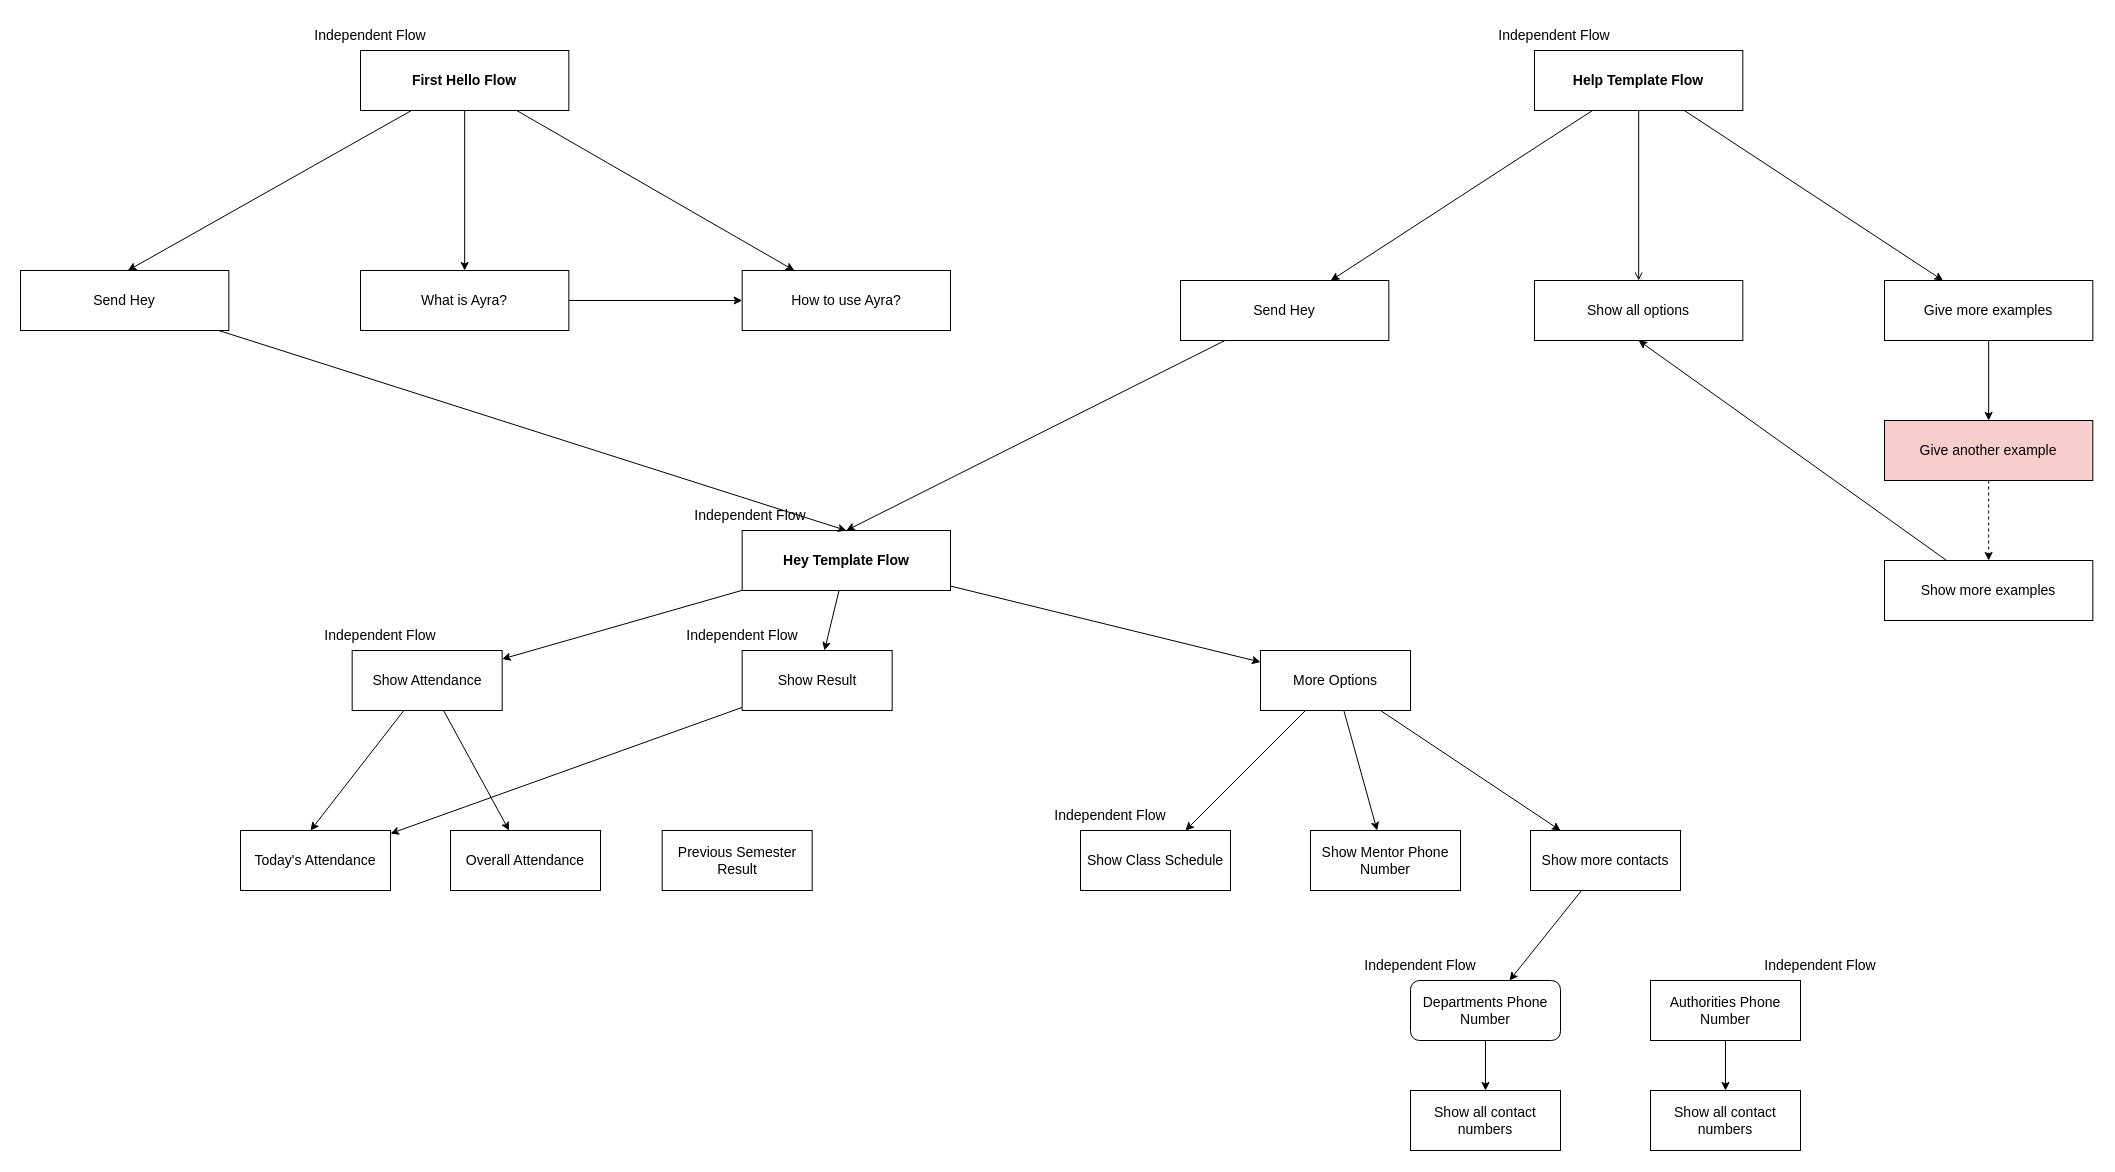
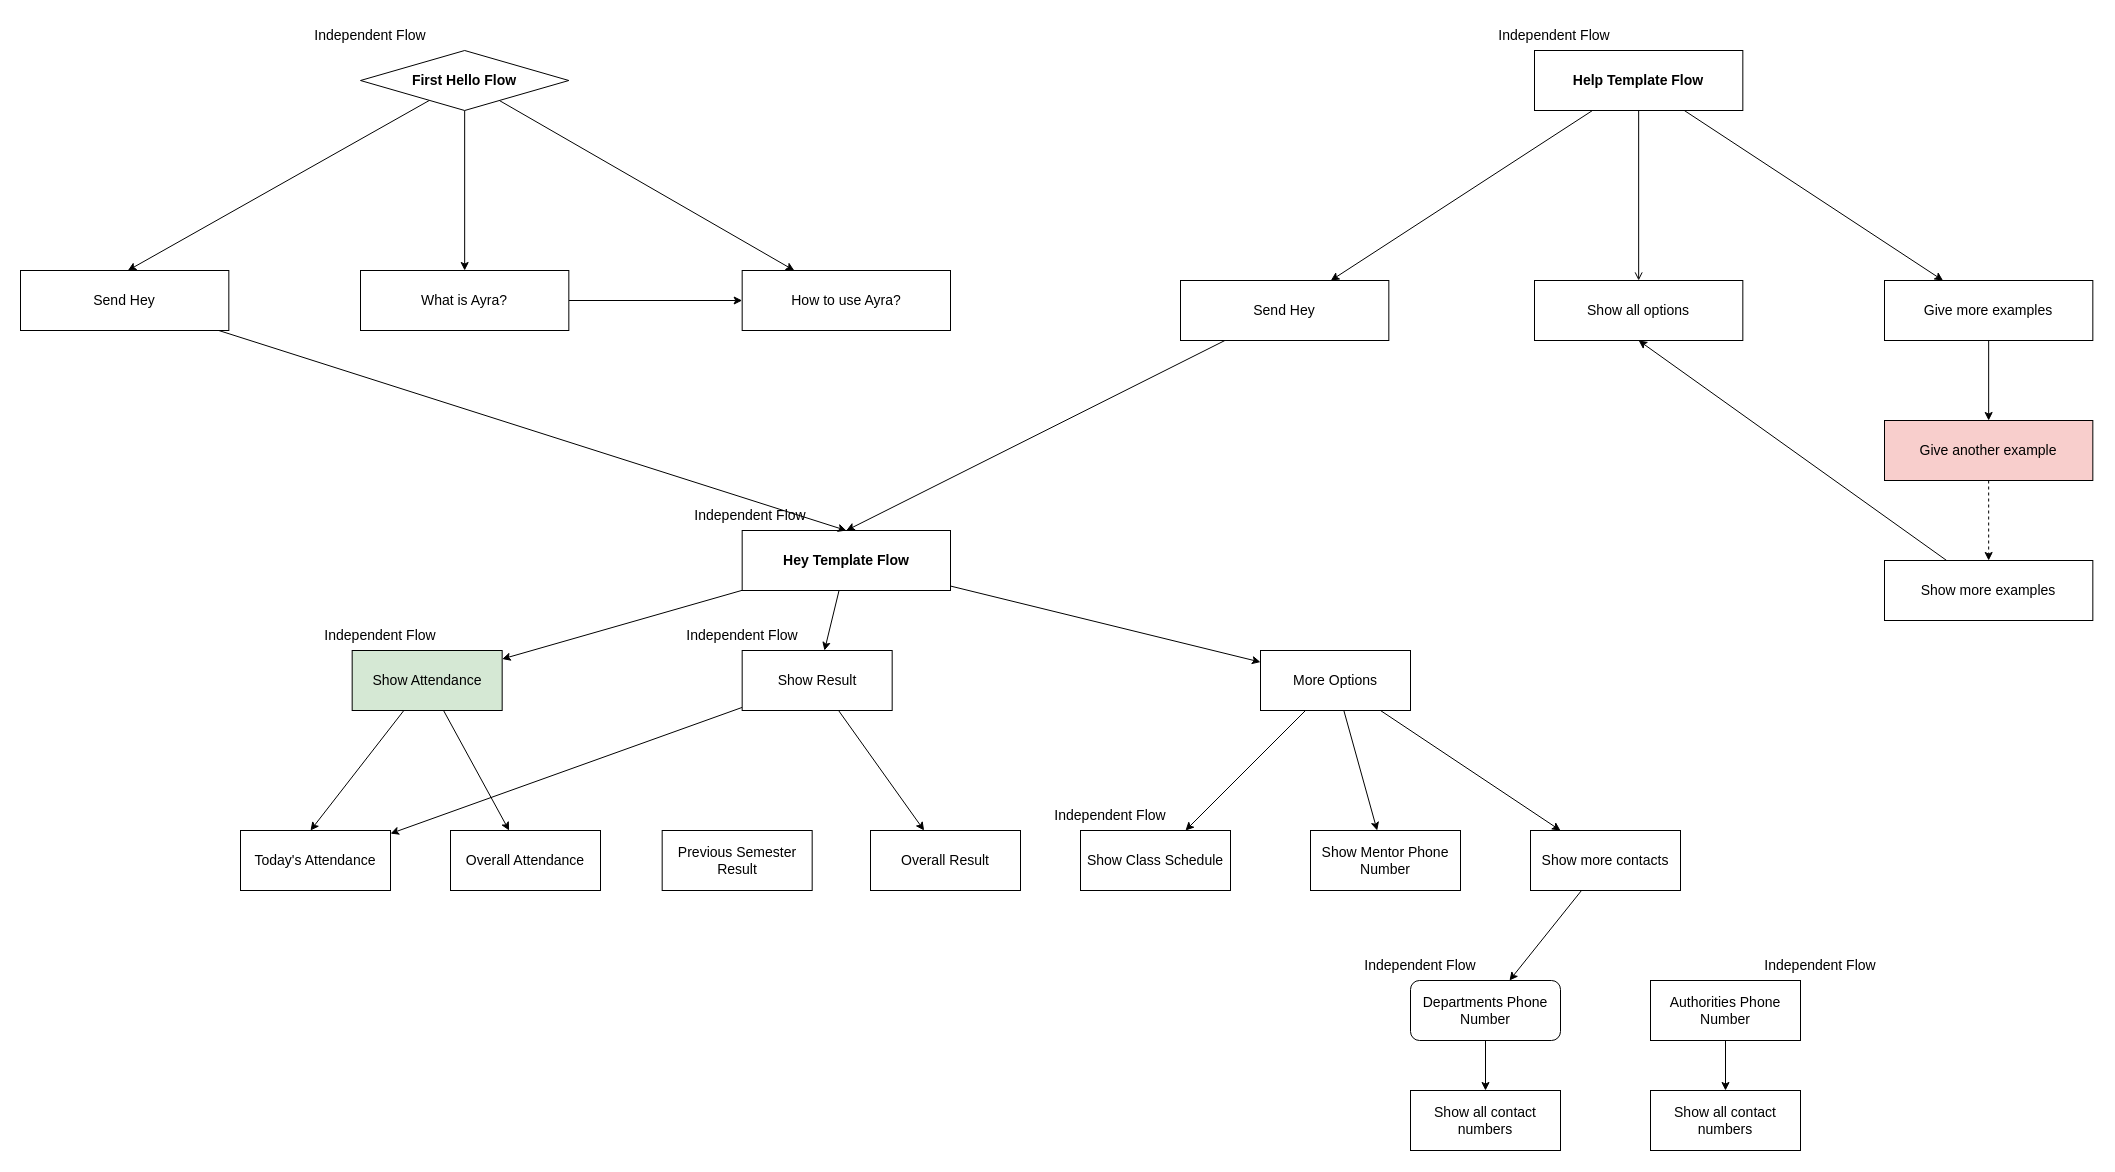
  <mxCell id="0" />
  <mxCell id="1" parent="0" />
  <mxCell id="2" value="" style="edgeStyle=none;html=1;fontSize=14;" parent="1" source="5" target="8" edge="1"><mxGeometry relative="1" as="geometry" /></mxCell>
  <mxCell id="3" value="" style="edgeStyle=none;html=1;fontSize=14;" parent="1" source="5" target="11" edge="1"><mxGeometry relative="1" as="geometry" /></mxCell>
  <mxCell id="4" value="" style="edgeStyle=none;html=1;fontSize=14;" parent="1" source="5" target="15" edge="1"><mxGeometry relative="1" as="geometry" /></mxCell>
  <mxCell id="5" value="&lt;font style=&quot;font-size: 14px;&quot;&gt;&lt;b style=&quot;font-size: 14px;&quot;&gt;Hey Template Flow&lt;/b&gt;&lt;/font&gt;" style="rounded=0;whiteSpace=wrap;html=1;fontSize=14;" parent="1" vertex="1"><mxGeometry x="741.67" y="530" width="208.33" height="60" as="geometry" /></mxCell>
  <mxCell id="6" value="" style="edgeStyle=none;html=1;fontSize=14;" parent="1" source="8" edge="1"><mxGeometry relative="1" as="geometry"><mxPoint x="310.003" y="830" as="targetPoint" /></mxGeometry></mxCell>
  <mxCell id="7" value="" style="edgeStyle=none;html=1;fontSize=14;" parent="1" source="8" target="17" edge="1"><mxGeometry relative="1" as="geometry" /></mxCell>
- <mxCell id="8" value="&lt;font style=&quot;font-size: 14px;&quot;&gt;Show Attendance&lt;/font&gt;" style="rounded=0;whiteSpace=wrap;html=1;fontSize=14;" parent="1" vertex="1"><mxGeometry x="351.67" y="650" width="150" height="60" as="geometry" /></mxCell>
+ <mxCell id="8" value="&lt;font style=&quot;font-size: 14px;&quot;&gt;Show Attendance&lt;/font&gt;" style="rounded=0;whiteSpace=wrap;html=1;fontSize=14;fillColor=#d5e8d4;" parent="1" vertex="1"><mxGeometry x="351.67" y="650" width="150" height="60" as="geometry" /></mxCell>
  <mxCell id="9" value="" style="edgeStyle=none;html=1;fontSize=14;" parent="1" source="11" target="16" edge="1"><mxGeometry relative="1" as="geometry" /></mxCell>
+ <mxCell id="10" value="" style="edgeStyle=none;html=1;fontSize=14;" parent="1" source="11" target="19" edge="1"><mxGeometry relative="1" as="geometry" /></mxCell>
  <mxCell id="11" value="&lt;font style=&quot;font-size: 14px;&quot;&gt;Show Result&lt;/font&gt;" style="rounded=0;whiteSpace=wrap;html=1;fontSize=14;" parent="1" vertex="1"><mxGeometry x="741.67" y="650" width="150" height="60" as="geometry" /></mxCell>
  <mxCell id="12" value="" style="edgeStyle=none;html=1;fontSize=14;" parent="1" source="15" target="20" edge="1"><mxGeometry relative="1" as="geometry" /></mxCell>
  <mxCell id="13" value="" style="edgeStyle=none;html=1;fontSize=14;" parent="1" source="15" target="21" edge="1"><mxGeometry relative="1" as="geometry" /></mxCell>
  <mxCell id="14" value="" style="edgeStyle=none;html=1;fontSize=14;" parent="1" source="15" target="23" edge="1"><mxGeometry relative="1" as="geometry" /></mxCell>
  <mxCell id="15" value="&lt;span style=&quot;font-size: 14px;&quot;&gt;More Options&lt;/span&gt;" style="rounded=0;whiteSpace=wrap;html=1;fontSize=14;" parent="1" vertex="1"><mxGeometry x="1260" y="650" width="150" height="60" as="geometry" /></mxCell>
  <mxCell id="16" value="&lt;font style=&quot;font-size: 14px;&quot;&gt;Today's Attendance&lt;/font&gt;" style="rounded=0;whiteSpace=wrap;html=1;fontSize=14;" parent="1" vertex="1"><mxGeometry x="240" y="830" width="150" height="60" as="geometry" /></mxCell>
  <mxCell id="17" value="&lt;font style=&quot;font-size: 14px;&quot;&gt;Overall Attendance&lt;br style=&quot;font-size: 14px;&quot;&gt;&lt;/font&gt;" style="rounded=0;whiteSpace=wrap;html=1;fontSize=14;" parent="1" vertex="1"><mxGeometry x="450" y="830" width="150" height="60" as="geometry" /></mxCell>
  <mxCell id="18" value="&lt;font style=&quot;font-size: 14px;&quot;&gt;Previous Semester Result&lt;/font&gt;" style="rounded=0;whiteSpace=wrap;html=1;fontSize=14;" parent="1" vertex="1"><mxGeometry x="661.67" y="830" width="150" height="60" as="geometry" /></mxCell>
+ <mxCell id="19" value="&lt;span style=&quot;font-size: 14px;&quot;&gt;Overall Result&lt;/span&gt;" style="rounded=0;whiteSpace=wrap;html=1;fontSize=14;" parent="1" vertex="1"><mxGeometry x="870" y="830" width="150" height="60" as="geometry" /></mxCell>
  <mxCell id="20" value="&lt;span style=&quot;font-size: 14px;&quot;&gt;Show Class Schedule&lt;/span&gt;" style="rounded=0;whiteSpace=wrap;html=1;fontSize=14;" parent="1" vertex="1"><mxGeometry x="1080" y="830" width="150" height="60" as="geometry" /></mxCell>
  <mxCell id="21" value="&lt;span style=&quot;font-size: 14px;&quot;&gt;Show Mentor Phone Number&lt;/span&gt;" style="rounded=0;whiteSpace=wrap;html=1;fontSize=14;" parent="1" vertex="1"><mxGeometry x="1310" y="830" width="150" height="60" as="geometry" /></mxCell>
  <mxCell id="22" value="" style="edgeStyle=none;html=1;fontSize=14;" parent="1" source="23" target="25" edge="1"><mxGeometry relative="1" as="geometry" /></mxCell>
  <mxCell id="23" value="&lt;span style=&quot;font-size: 14px;&quot;&gt;Show more contacts&lt;/span&gt;" style="rounded=0;whiteSpace=wrap;html=1;fontSize=14;" parent="1" vertex="1"><mxGeometry x="1530" y="830" width="150" height="60" as="geometry" /></mxCell>
  <mxCell id="24" value="" style="edgeStyle=none;html=1;fontSize=14;" parent="1" source="25" target="28" edge="1"><mxGeometry relative="1" as="geometry" /></mxCell>
  <mxCell id="25" value="&lt;span style=&quot;font-size: 14px;&quot;&gt;Departments Phone Number&lt;/span&gt;" style="whiteSpace=wrap;html=1;fontSize=14;rounded=1;" parent="1" vertex="1"><mxGeometry x="1410" y="980" width="150" height="60" as="geometry" /></mxCell>
  <mxCell id="26" value="" style="edgeStyle=none;html=1;fontSize=14;" parent="1" source="27" target="29" edge="1"><mxGeometry relative="1" as="geometry" /></mxCell>
  <mxCell id="27" value="&lt;span style=&quot;font-size: 14px;&quot;&gt;Authorities Phone Number&lt;/span&gt;" style="rounded=0;whiteSpace=wrap;html=1;fontSize=14;" parent="1" vertex="1"><mxGeometry x="1650" y="980" width="150" height="60" as="geometry" /></mxCell>
  <mxCell id="28" value="&lt;span style=&quot;font-size: 14px;&quot;&gt;Show all contact numbers&lt;/span&gt;" style="rounded=0;whiteSpace=wrap;html=1;fontSize=14;" parent="1" vertex="1"><mxGeometry x="1410" y="1090" width="150" height="60" as="geometry" /></mxCell>
  <mxCell id="29" value="&lt;span style=&quot;font-size: 14px;&quot;&gt;Show all contact numbers&lt;/span&gt;" style="rounded=0;whiteSpace=wrap;html=1;fontSize=14;" parent="1" vertex="1"><mxGeometry x="1650" y="1090" width="150" height="60" as="geometry" /></mxCell>
  <mxCell id="30" value="" style="edgeStyle=none;html=1;fontSize=14;endArrow=open;" parent="1" source="33" target="34" edge="1"><mxGeometry relative="1" as="geometry" /></mxCell>
  <mxCell id="31" value="" style="edgeStyle=none;html=1;fontSize=14;" parent="1" source="33" target="38" edge="1"><mxGeometry relative="1" as="geometry" /></mxCell>
  <mxCell id="32" value="" style="edgeStyle=none;html=1;fontSize=14;" parent="1" source="33" target="40" edge="1"><mxGeometry relative="1" as="geometry" /></mxCell>
  <mxCell id="33" value="&lt;font style=&quot;font-size: 14px;&quot;&gt;&lt;b style=&quot;font-size: 14px;&quot;&gt;Help Template Flow&lt;/b&gt;&lt;/font&gt;" style="rounded=0;whiteSpace=wrap;html=1;fontSize=14;" parent="1" vertex="1"><mxGeometry x="1534" y="50" width="208.33" height="60" as="geometry" /></mxCell>
  <mxCell id="34" value="&lt;font style=&quot;font-size: 14px;&quot;&gt;&lt;span style=&quot;font-size: 14px;&quot;&gt;Show all options&lt;/span&gt;&lt;/font&gt;" style="rounded=0;whiteSpace=wrap;html=1;fontSize=14;" parent="1" vertex="1"><mxGeometry x="1534" y="280" width="208.33" height="60" as="geometry" /></mxCell>
  <mxCell id="35" value="Independent Flow" style="text;html=1;strokeColor=none;fillColor=none;align=center;verticalAlign=middle;whiteSpace=wrap;rounded=0;fontSize=14;" parent="1" vertex="1"><mxGeometry x="670" y="500" width="160" height="30" as="geometry" /></mxCell>
  <mxCell id="36" value="Independent Flow" style="text;html=1;strokeColor=none;fillColor=none;align=center;verticalAlign=middle;whiteSpace=wrap;rounded=0;fontSize=14;" parent="1" vertex="1"><mxGeometry x="1474" y="20" width="160" height="30" as="geometry" /></mxCell>
  <mxCell id="37" value="" style="edgeStyle=none;html=1;" edge="1" parent="1" source="38" target="57"><mxGeometry relative="1" as="geometry" /></mxCell>
  <mxCell id="38" value="&lt;font style=&quot;font-size: 14px;&quot;&gt;&lt;span style=&quot;font-size: 14px;&quot;&gt;Give more examples&lt;/span&gt;&lt;/font&gt;" style="rounded=0;whiteSpace=wrap;html=1;fontSize=14;" parent="1" vertex="1"><mxGeometry x="1884" y="280" width="208.33" height="60" as="geometry" /></mxCell>
  <mxCell id="39" value="" style="edgeStyle=none;html=1;fontSize=14;entryX=0.5;entryY=0;entryDx=0;entryDy=0;" parent="1" source="40" target="5" edge="1"><mxGeometry relative="1" as="geometry"><mxPoint x="230" y="330" as="targetPoint" /><Array as="points" /></mxGeometry></mxCell>
  <mxCell id="40" value="&lt;font style=&quot;font-size: 14px;&quot;&gt;&lt;span style=&quot;font-size: 14px;&quot;&gt;Send Hey&lt;/span&gt;&lt;/font&gt;" style="rounded=0;whiteSpace=wrap;html=1;fontSize=14;" parent="1" vertex="1"><mxGeometry x="1180" y="280" width="208.33" height="60" as="geometry" /></mxCell>
  <mxCell id="41" value="Independent Flow" style="text;html=1;strokeColor=none;fillColor=none;align=center;verticalAlign=middle;whiteSpace=wrap;rounded=0;fontSize=14;" parent="1" vertex="1"><mxGeometry x="300" y="620" width="160" height="30" as="geometry" /></mxCell>
  <mxCell id="42" value="Independent Flow" style="text;html=1;strokeColor=none;fillColor=none;align=center;verticalAlign=middle;whiteSpace=wrap;rounded=0;fontSize=14;" parent="1" vertex="1"><mxGeometry x="661.67" y="620" width="160" height="30" as="geometry" /></mxCell>
  <mxCell id="43" value="Independent Flow" style="text;html=1;strokeColor=none;fillColor=none;align=center;verticalAlign=middle;whiteSpace=wrap;rounded=0;fontSize=14;" parent="1" vertex="1"><mxGeometry x="1030" y="800" width="160" height="30" as="geometry" /></mxCell>
  <mxCell id="44" value="Independent Flow" style="text;html=1;strokeColor=none;fillColor=none;align=center;verticalAlign=middle;whiteSpace=wrap;rounded=0;fontSize=14;" parent="1" vertex="1"><mxGeometry x="1340" y="950" width="160" height="30" as="geometry" /></mxCell>
  <mxCell id="45" value="Independent Flow" style="text;html=1;strokeColor=none;fillColor=none;align=center;verticalAlign=middle;whiteSpace=wrap;rounded=0;fontSize=14;" parent="1" vertex="1"><mxGeometry x="1740" y="950" width="160" height="30" as="geometry" /></mxCell>
  <mxCell id="46" value="" style="edgeStyle=none;html=1;strokeWidth=1;fontSize=16;" parent="1" source="49" edge="1"><mxGeometry relative="1" as="geometry"><mxPoint x="127.347" y="270" as="targetPoint" /></mxGeometry></mxCell>
  <mxCell id="47" value="" style="edgeStyle=none;html=1;strokeWidth=1;fontSize=16;" parent="1" source="49" target="53" edge="1"><mxGeometry relative="1" as="geometry" /></mxCell>
  <mxCell id="48" value="" style="edgeStyle=none;html=1;strokeWidth=1;fontSize=16;" parent="1" source="49" target="54" edge="1"><mxGeometry relative="1" as="geometry" /></mxCell>
- <mxCell id="49" value="&lt;font style=&quot;font-size: 14px;&quot;&gt;&lt;b style=&quot;font-size: 14px;&quot;&gt;First Hello Flow&lt;/b&gt;&lt;/font&gt;" style="rounded=0;whiteSpace=wrap;html=1;fontSize=14;" parent="1" vertex="1"><mxGeometry x="360" y="50" width="208.33" height="60" as="geometry" /></mxCell>
+ <mxCell id="49" value="&lt;font style=&quot;font-size: 14px;&quot;&gt;&lt;b style=&quot;font-size: 14px;&quot;&gt;First Hello Flow&lt;/b&gt;&lt;/font&gt;" style="rhombus;whiteSpace=wrap;html=1;fontSize=14;" parent="1" vertex="1"><mxGeometry x="360" y="50" width="208.33" height="60" as="geometry" /></mxCell>
  <mxCell id="50" value="" style="edgeStyle=none;html=1;strokeWidth=1;fontSize=16;entryX=0.5;entryY=0;entryDx=0;entryDy=0;" parent="1" source="51" target="5" edge="1"><mxGeometry relative="1" as="geometry"><mxPoint x="-315.835" y="130" as="targetPoint" /></mxGeometry></mxCell>
  <mxCell id="51" value="&lt;font style=&quot;font-size: 14px;&quot;&gt;&lt;span style=&quot;font-size: 14px;&quot;&gt;Send Hey&lt;/span&gt;&lt;/font&gt;" style="rounded=0;whiteSpace=wrap;html=1;fontSize=14;" parent="1" vertex="1"><mxGeometry x="20" y="270" width="208.33" height="60" as="geometry" /></mxCell>
  <mxCell id="52" value="" style="edgeStyle=none;html=1;strokeWidth=1;fontSize=16;" parent="1" source="53" target="54" edge="1"><mxGeometry relative="1" as="geometry"><mxPoint x="648.33" y="315.968" as="targetPoint" /></mxGeometry></mxCell>
  <mxCell id="53" value="&lt;font style=&quot;font-size: 14px;&quot;&gt;&lt;span style=&quot;font-size: 14px;&quot;&gt;What is Ayra?&lt;/span&gt;&lt;/font&gt;" style="rounded=0;whiteSpace=wrap;html=1;fontSize=14;" parent="1" vertex="1"><mxGeometry x="360" y="270" width="208.33" height="60" as="geometry" /></mxCell>
  <mxCell id="54" value="&lt;font style=&quot;font-size: 14px;&quot;&gt;&lt;span style=&quot;font-size: 14px;&quot;&gt;How to use Ayra?&lt;/span&gt;&lt;/font&gt;" style="rounded=0;whiteSpace=wrap;html=1;fontSize=14;" parent="1" vertex="1"><mxGeometry x="741.67" y="270" width="208.33" height="60" as="geometry" /></mxCell>
  <mxCell id="55" value="Independent Flow" style="text;html=1;strokeColor=none;fillColor=none;align=center;verticalAlign=middle;whiteSpace=wrap;rounded=0;fontSize=14;" parent="1" vertex="1"><mxGeometry x="290" y="20" width="160" height="30" as="geometry" /></mxCell>
  <mxCell id="56" value="" style="edgeStyle=none;html=1;dashed=1;" edge="1" parent="1" source="57" target="59"><mxGeometry relative="1" as="geometry" /></mxCell>
  <mxCell id="57" value="&lt;font style=&quot;font-size: 14px;&quot;&gt;&lt;span style=&quot;font-size: 14px;&quot;&gt;Give another example&lt;/span&gt;&lt;/font&gt;" style="rounded=0;whiteSpace=wrap;html=1;fontSize=14;fillColor=#f8cecc;" vertex="1" parent="1"><mxGeometry x="1884" y="420" width="208.33" height="60" as="geometry" /></mxCell>
  <mxCell id="58" value="" style="edgeStyle=none;html=1;entryX=0.5;entryY=1;entryDx=0;entryDy=0;" edge="1" parent="1" source="59" target="34"><mxGeometry relative="1" as="geometry"><mxPoint x="1804" y="590" as="targetPoint" /></mxGeometry></mxCell>
  <mxCell id="59" value="Show more examples" style="rounded=0;whiteSpace=wrap;html=1;fontSize=14;" vertex="1" parent="1"><mxGeometry x="1884" y="560" width="208.33" height="60" as="geometry" /></mxCell>
